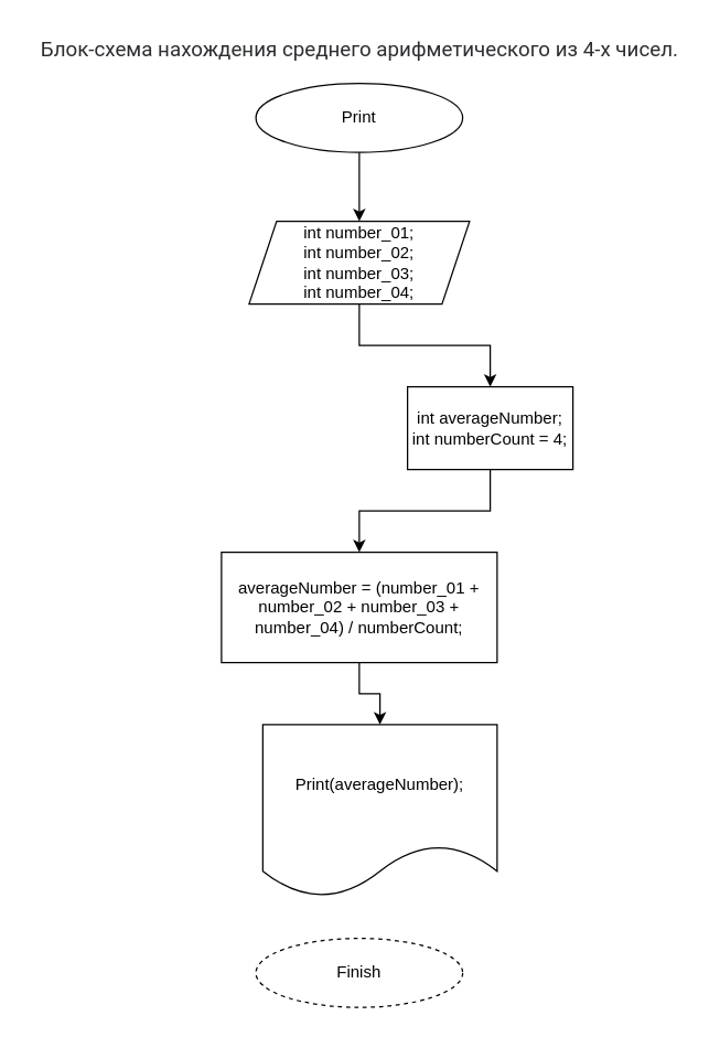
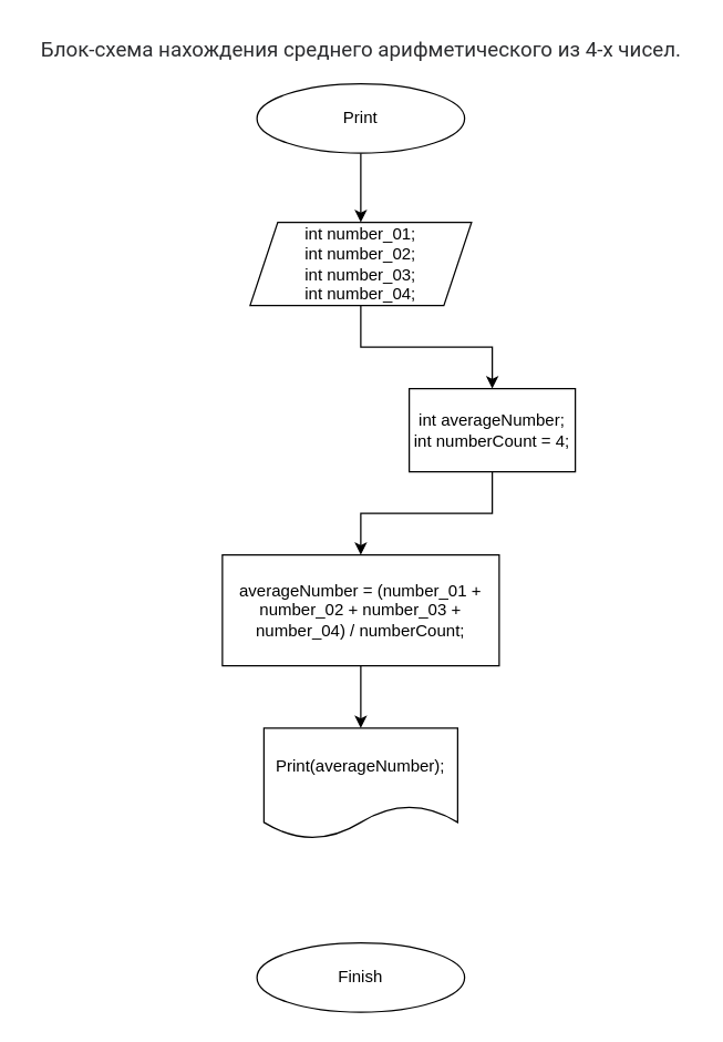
  <mxCell id="0" />
  <mxCell id="1" parent="0" />
  <mxCell id="2" value="&lt;span style=&quot;color: rgb(44, 45, 48); font-family: Roboto, &amp;quot;San Francisco&amp;quot;, &amp;quot;Helvetica Neue&amp;quot;, Helvetica, Arial; font-size: 15px; text-align: start; background-color: rgb(255, 255, 255);&quot;&gt;Блок-схема нахождения среднего арифметического из 4-х чисел.&lt;/span&gt;" style="text;html=1;align=center;verticalAlign=middle;resizable=0;points=[];autosize=1;strokeColor=none;fillColor=none;" vertex="1" parent="1"><mxGeometry x="20" width="480" height="30" as="geometry" y="20" /></mxCell>
  <mxCell id="3" style="edgeStyle=orthogonalEdgeStyle;rounded=0;orthogonalLoop=1;jettySize=auto;html=1;exitX=0.5;exitY=1;exitDx=0;exitDy=0;entryX=0.5;entryY=0;entryDx=0;entryDy=0;" edge="1" parent="1" source="4" target="7"><mxGeometry relative="1" as="geometry" /></mxCell>
  <mxCell id="4" value="Print" style="ellipse;whiteSpace=wrap;html=1;" vertex="1" parent="1"><mxGeometry x="185" y="60" width="150" height="50" as="geometry" /></mxCell>
- <mxCell id="5" value="Finish" style="ellipse;whiteSpace=wrap;html=1;dashed=1;" vertex="1" parent="1"><mxGeometry x="185" y="680" width="150" height="50" as="geometry" /></mxCell>
+ <mxCell id="5" value="Finish" style="ellipse;whiteSpace=wrap;html=1;" vertex="1" parent="1"><mxGeometry x="185" y="680" width="150" height="50" as="geometry" /></mxCell>
  <mxCell id="6" style="edgeStyle=orthogonalEdgeStyle;rounded=0;orthogonalLoop=1;jettySize=auto;html=1;exitX=0.5;exitY=1;exitDx=0;exitDy=0;entryX=0.5;entryY=0;entryDx=0;entryDy=0;" edge="1" parent="1" source="7" target="9"><mxGeometry relative="1" as="geometry" /></mxCell>
  <mxCell id="7" value="int number_01;&lt;br&gt;int number_02;&lt;br&gt;int number_03;&lt;br&gt;int number_04;" style="shape=parallelogram;perimeter=parallelogramPerimeter;whiteSpace=wrap;html=1;fixedSize=1;" vertex="1" parent="1"><mxGeometry x="180" y="160" width="160" height="60" as="geometry" /></mxCell>
  <mxCell id="8" style="edgeStyle=orthogonalEdgeStyle;rounded=0;orthogonalLoop=1;jettySize=auto;html=1;exitX=0.5;exitY=1;exitDx=0;exitDy=0;entryX=0.5;entryY=0;entryDx=0;entryDy=0;" edge="1" parent="1" source="9" target="11"><mxGeometry relative="1" as="geometry" /></mxCell>
  <mxCell id="9" value="int averageNumber;&lt;br&gt;int numberCount = 4;" style="rounded=0;whiteSpace=wrap;html=1;" vertex="1" parent="1"><mxGeometry x="295" y="280" width="120" height="60" as="geometry" /></mxCell>
  <mxCell id="10" style="edgeStyle=orthogonalEdgeStyle;rounded=0;orthogonalLoop=1;jettySize=auto;html=1;exitX=0.5;exitY=1;exitDx=0;exitDy=0;entryX=0.5;entryY=0;entryDx=0;entryDy=0;" edge="1" parent="1" source="11" target="12"><mxGeometry relative="1" as="geometry" /></mxCell>
  <mxCell id="11" value="averageNumber = (number_01 + number_02 + number_03 + number_04) / numberCount;" style="rounded=0;whiteSpace=wrap;html=1;" vertex="1" parent="1"><mxGeometry x="160" y="400" width="200" height="80" as="geometry" /></mxCell>
- <mxCell id="12" value="Print(averageNumber);" style="shape=document;whiteSpace=wrap;html=1;boundedLbl=1;" vertex="1" parent="1"><mxGeometry x="190" y="525" width="170" height="125" as="geometry" /></mxCell>
+ <mxCell id="12" value="Print(averageNumber);" style="shape=document;whiteSpace=wrap;html=1;boundedLbl=1;" vertex="1" parent="1"><mxGeometry x="190" y="525" width="140" height="80" as="geometry" /></mxCell>
